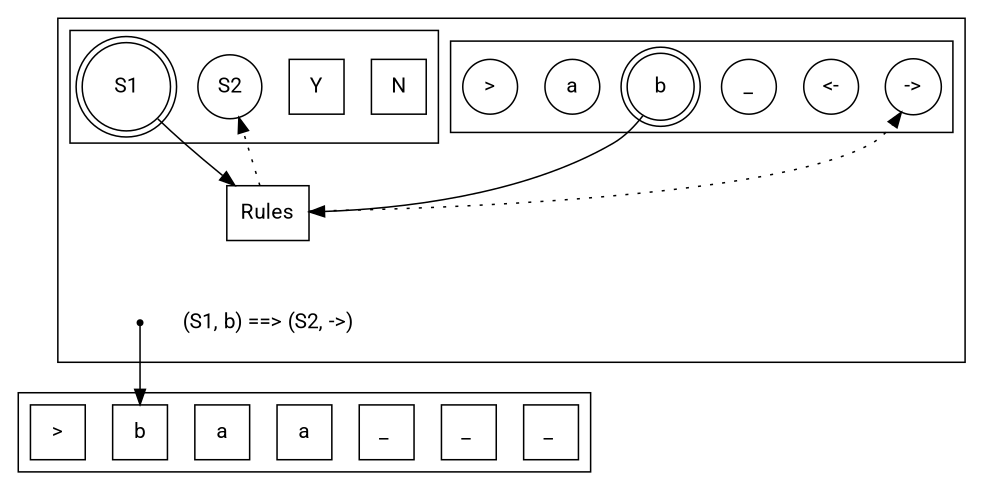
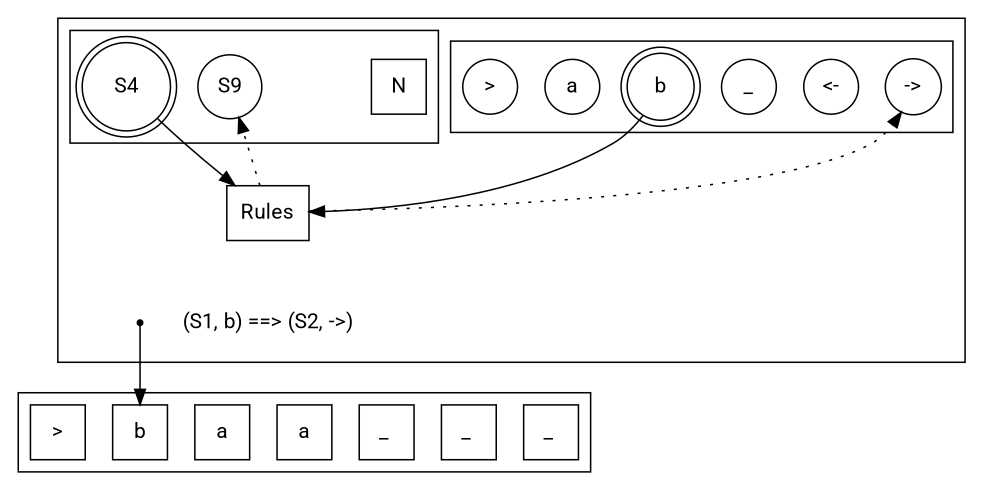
  digraph {
    fontname=Roboto
    rankdir=LB
    node [fontname=Roboto shape=square]
    edge [fontname=Roboto style=invis]
    n1 [label=">"]
    n2 [label=b]
    n3 [label=a]
    n4 [label=a]
    n5 [label="_ "]
    n6 [label="_ "]
    n7 [label="_ "]
    Z [shape=point]
    n9 [label="(S1, b) ==> (S2, ->)" shape=plaintext]
    n10 [label=">" shape=circle]
    n11 [label=a shape=circle]
    n12 [label=b shape=doublecircle]
    n13 [label=_ shape=circle]
    n14 [label="<-" shape=circle]
    n15 [label="->" shape=circle]
-   S1 [shape=doublecircle]
-   S2 [shape=circle]
-   Y
+   S1 [shape=doublecircle label=S4]
+   S2 [shape=circle label=S9]
    N
    n20 [label=Rules shape=rectangle]
    subgraph cluster_1 {
      subgraph sub_2 {
        rank=same
        n1
        n2
        n3
        n4
        n5
        n6
        n7
      }
    }
    subgraph cluster_3 {
      n20
      subgraph sub_4 {
        rank=same
        Z
        n9
      }
      subgraph cluster_5 {
        subgraph sub_6 {
          rank=same
          n10
          n11
          n12
          n13
          n14
          n15
        }
      }
      subgraph cluster_7 {
        subgraph sub_8 {
          rank=same
          S1
          S2
-         Y
          N
        }
      }
    }
    n1 -> n2
    n2 -> n3
    n3 -> n4
    n4 -> n5
    n5 -> n6
    n6 -> n7
    Z -> n2 [style=solid]
    Z -> n9
    n10 -> n11
    n11 -> n12
    n12 -> n13
    n12 -> n20 [style=solid]
    n13 -> n14
    n14 -> n15
    S1 -> S2
    S1 -> n20 [style=solid]
-   S2 -> Y
-   Y -> N
    n20 -> n9
    n20 -> n15 [style=dotted]
    n20 -> S2 [style=dotted]
  }
